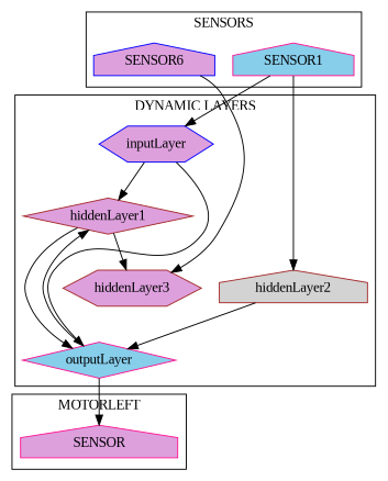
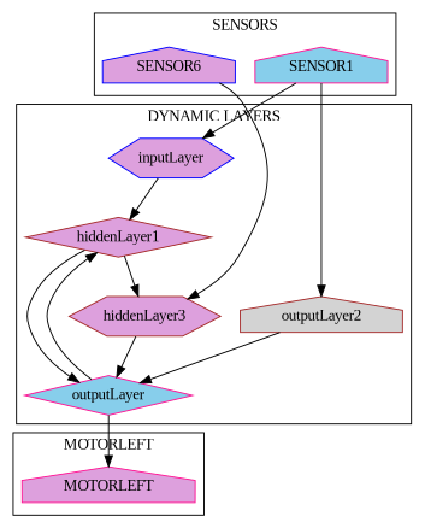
  digraph {
    fontname="Liberation Serif"
    rankdir=TB
    node [color=brown fillcolor=plum fontname="Liberation Serif" shape=house style=filled]
    edge [fontname="Liberation Serif"]
    n1 [color=blue label=inputLayer shape=hexagon]
    n2 [label=hiddenLayer1 shape=diamond]
-   n3 [fillcolor=lightgrey label=hiddenLayer2]
+   n3 [fillcolor=lightgrey label=outputLayer2]
    n4 [label=hiddenLayer3 shape=hexagon]
    n5 [color=deeppink fillcolor=skyblue label=outputLayer shape=diamond]
    n6 [color=blue label=SENSOR6]
    SENSOR1 [color=deeppink fillcolor=skyblue]
-   MOTORLEFT [color=deeppink label=SENSOR]
+   MOTORLEFT [color=deeppink]
    subgraph cluster_1 {
      color=black
      label="DYNAMIC LAYERS"
      n1
      n2
      n3
      n4
      n5
    }
    subgraph cluster_2 {
      color=black
      label=SENSORS
      n6
      SENSOR1
    }
    subgraph cluster_3 {
      color=black
      label=MOTORLEFT
      MOTORLEFT
    }
    n1 -> n2
    n2 -> n4
    n2 -> n5
    n3 -> n5
-   n1 -> n5
+   n4 -> n5
    n5 -> n2
    n5 -> MOTORLEFT
    n6 -> n4
    SENSOR1 -> n1
    SENSOR1 -> n3
  }
